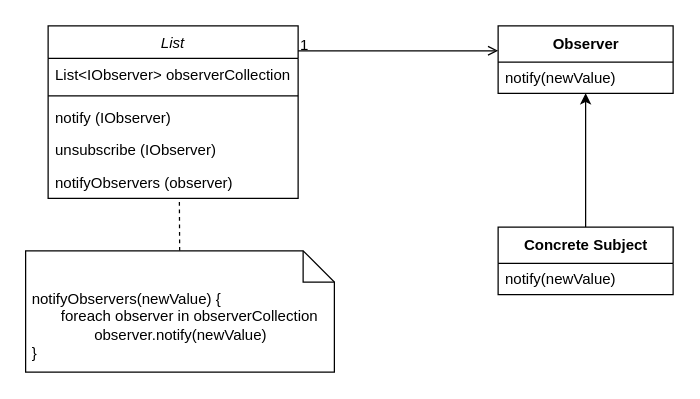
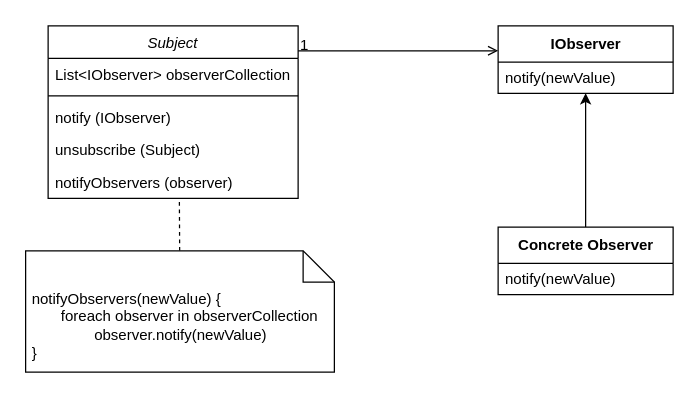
  <mxCell id="0" />
  <mxCell id="1" parent="0" />
- <mxCell id="2" value="List" style="swimlane;fontStyle=2;align=center;verticalAlign=top;childLayout=stackLayout;horizontal=1;startSize=26;horizontalStack=0;resizeParent=1;resizeLast=0;collapsible=1;marginBottom=0;rounded=0;shadow=0;strokeWidth=1;" parent="1" vertex="1"><mxGeometry x="38" y="20" width="200" height="138" as="geometry"><mxRectangle x="230" y="140" width="160" height="26" as="alternateBounds" /></mxGeometry></mxCell>
+ <mxCell id="2" value="Subject" style="swimlane;fontStyle=2;align=center;verticalAlign=top;childLayout=stackLayout;horizontal=1;startSize=26;horizontalStack=0;resizeParent=1;resizeLast=0;collapsible=1;marginBottom=0;rounded=0;shadow=0;strokeWidth=1;" parent="1" vertex="1"><mxGeometry x="38" y="20" width="200" height="138" as="geometry"><mxRectangle x="230" y="140" width="160" height="26" as="alternateBounds" /></mxGeometry></mxCell>
  <mxCell id="3" value="List&lt;IObserver&gt; observerCollection " style="text;align=left;verticalAlign=top;spacingLeft=4;spacingRight=4;overflow=hidden;rotatable=0;points=[[0,0.5],[1,0.5]];portConstraint=eastwest;" parent="2" vertex="1"><mxGeometry y="26" width="200" height="26" as="geometry" /></mxCell>
  <mxCell id="4" value="" style="line;html=1;strokeWidth=1;align=left;verticalAlign=middle;spacingTop=-1;spacingLeft=3;spacingRight=3;rotatable=0;labelPosition=right;points=[];portConstraint=eastwest;" parent="2" vertex="1"><mxGeometry y="52" width="200" height="8" as="geometry" /></mxCell>
  <mxCell id="5" value="notify (IObserver)" style="text;align=left;verticalAlign=top;spacingLeft=4;spacingRight=4;overflow=hidden;rotatable=0;points=[[0,0.5],[1,0.5]];portConstraint=eastwest;" parent="2" vertex="1"><mxGeometry y="60" width="200" height="26" as="geometry" /></mxCell>
- <mxCell id="6" value="unsubscribe (IObserver)" style="text;align=left;verticalAlign=top;spacingLeft=4;spacingRight=4;overflow=hidden;rotatable=0;points=[[0,0.5],[1,0.5]];portConstraint=eastwest;" parent="2" vertex="1"><mxGeometry y="86" width="200" height="26" as="geometry" /></mxCell>
+ <mxCell id="6" value="unsubscribe (Subject)" style="text;align=left;verticalAlign=top;spacingLeft=4;spacingRight=4;overflow=hidden;rotatable=0;points=[[0,0.5],[1,0.5]];portConstraint=eastwest;" parent="2" vertex="1"><mxGeometry y="86" width="200" height="26" as="geometry" /></mxCell>
  <mxCell id="7" value="notifyObservers (observer)" style="text;align=left;verticalAlign=top;spacingLeft=4;spacingRight=4;overflow=hidden;rotatable=0;points=[[0,0.5],[1,0.5]];portConstraint=eastwest;fontColor=#000000;" parent="2" vertex="1"><mxGeometry y="112" width="200" height="26" as="geometry" /></mxCell>
  <mxCell id="8" value="" style="endArrow=open;shadow=0;strokeWidth=1;rounded=0;endFill=1;edgeStyle=elbowEdgeStyle;elbow=vertical;entryX=0;entryY=0.25;entryDx=0;entryDy=0;" parent="1" edge="1"><mxGeometry x="0.5" y="41" relative="1" as="geometry"><mxPoint x="238" y="40" as="sourcePoint" /><mxPoint x="398" y="39.75" as="targetPoint" /><mxPoint x="-40" y="32" as="offset" /></mxGeometry></mxCell>
  <mxCell id="9" value="1" style="resizable=0;align=left;verticalAlign=bottom;labelBackgroundColor=none;fontSize=12;" parent="8" connectable="0" vertex="1"><mxGeometry x="-1" relative="1" as="geometry"><mxPoint y="4" as="offset" /></mxGeometry></mxCell>
- <mxCell id="10" value="Observer" style="swimlane;fontStyle=1;align=center;verticalAlign=middle;childLayout=stackLayout;horizontal=1;startSize=29;horizontalStack=0;resizeParent=1;resizeParentMax=0;resizeLast=0;collapsible=0;marginBottom=0;html=1;strokeColor=#000000;strokeWidth=1;" parent="1" vertex="1"><mxGeometry x="398" y="20" width="140" height="54" as="geometry" /></mxCell>
+ <mxCell id="10" value="IObserver" style="swimlane;fontStyle=1;align=center;verticalAlign=middle;childLayout=stackLayout;horizontal=1;startSize=29;horizontalStack=0;resizeParent=1;resizeParentMax=0;resizeLast=0;collapsible=0;marginBottom=0;html=1;strokeColor=#000000;strokeWidth=1;" parent="1" vertex="1"><mxGeometry x="398" y="20" width="140" height="54" as="geometry" /></mxCell>
  <mxCell id="11" value="notify(newValue)" style="text;html=1;strokeColor=none;fillColor=none;align=left;verticalAlign=middle;spacingLeft=4;spacingRight=4;overflow=hidden;rotatable=0;points=[[0,0.5],[1,0.5]];portConstraint=eastwest;" parent="10" vertex="1"><mxGeometry y="29" width="140" height="25" as="geometry" /></mxCell>
  <mxCell id="12" style="edgeStyle=orthogonalEdgeStyle;rounded=0;orthogonalLoop=1;jettySize=auto;html=1;dashed=0;" parent="1" source="13" target="10" edge="1"><mxGeometry relative="1" as="geometry" /></mxCell>
- <mxCell id="13" value="Concrete Subject" style="swimlane;fontStyle=1;align=center;verticalAlign=middle;childLayout=stackLayout;horizontal=1;startSize=29;horizontalStack=0;resizeParent=1;resizeParentMax=0;resizeLast=0;collapsible=0;marginBottom=0;html=1;" parent="1" vertex="1"><mxGeometry x="398" y="181" width="140" height="54" as="geometry" /></mxCell>
+ <mxCell id="13" value="Concrete Observer" style="swimlane;fontStyle=1;align=center;verticalAlign=middle;childLayout=stackLayout;horizontal=1;startSize=29;horizontalStack=0;resizeParent=1;resizeParentMax=0;resizeLast=0;collapsible=0;marginBottom=0;html=1;" parent="1" vertex="1"><mxGeometry x="398" y="181" width="140" height="54" as="geometry" /></mxCell>
  <mxCell id="14" value="notify(newValue)" style="text;html=1;strokeColor=none;fillColor=none;align=left;verticalAlign=middle;spacingLeft=4;spacingRight=4;overflow=hidden;rotatable=0;points=[[0,0.5],[1,0.5]];portConstraint=eastwest;" parent="13" vertex="1"><mxGeometry y="29" width="140" height="25" as="geometry" /></mxCell>
  <mxCell id="15" style="rounded=0;orthogonalLoop=1;jettySize=auto;html=1;entryX=0.525;entryY=1.038;entryDx=0;entryDy=0;entryPerimeter=0;dashed=1;endArrow=none;endFill=0;" parent="1" source="16" target="7" edge="1"><mxGeometry relative="1" as="geometry" /></mxCell>
  <mxCell id="16" value="&amp;nbsp;notifyObservers(newValue) {&lt;br&gt;&lt;span style=&quot;white-space: pre;&quot;&gt;&#09;&lt;/span&gt;foreach observer in&amp;nbsp;&lt;span style=&quot;&quot;&gt;observerCollection&amp;nbsp;&lt;br&gt;&lt;span style=&quot;white-space: pre;&quot;&gt;&#09;&lt;/span&gt;&lt;span style=&quot;white-space: pre;&quot;&gt;&#09;&lt;/span&gt;observer.notify(newValue)&lt;br&gt;&amp;nbsp;}&lt;br&gt;&lt;/span&gt;" style="shape=note2;boundedLbl=1;whiteSpace=wrap;html=1;size=25;verticalAlign=top;align=left;strokeColor=#000000;strokeWidth=1;" parent="1" vertex="1"><mxGeometry x="20" y="200" width="247" height="97" as="geometry" /></mxCell>
